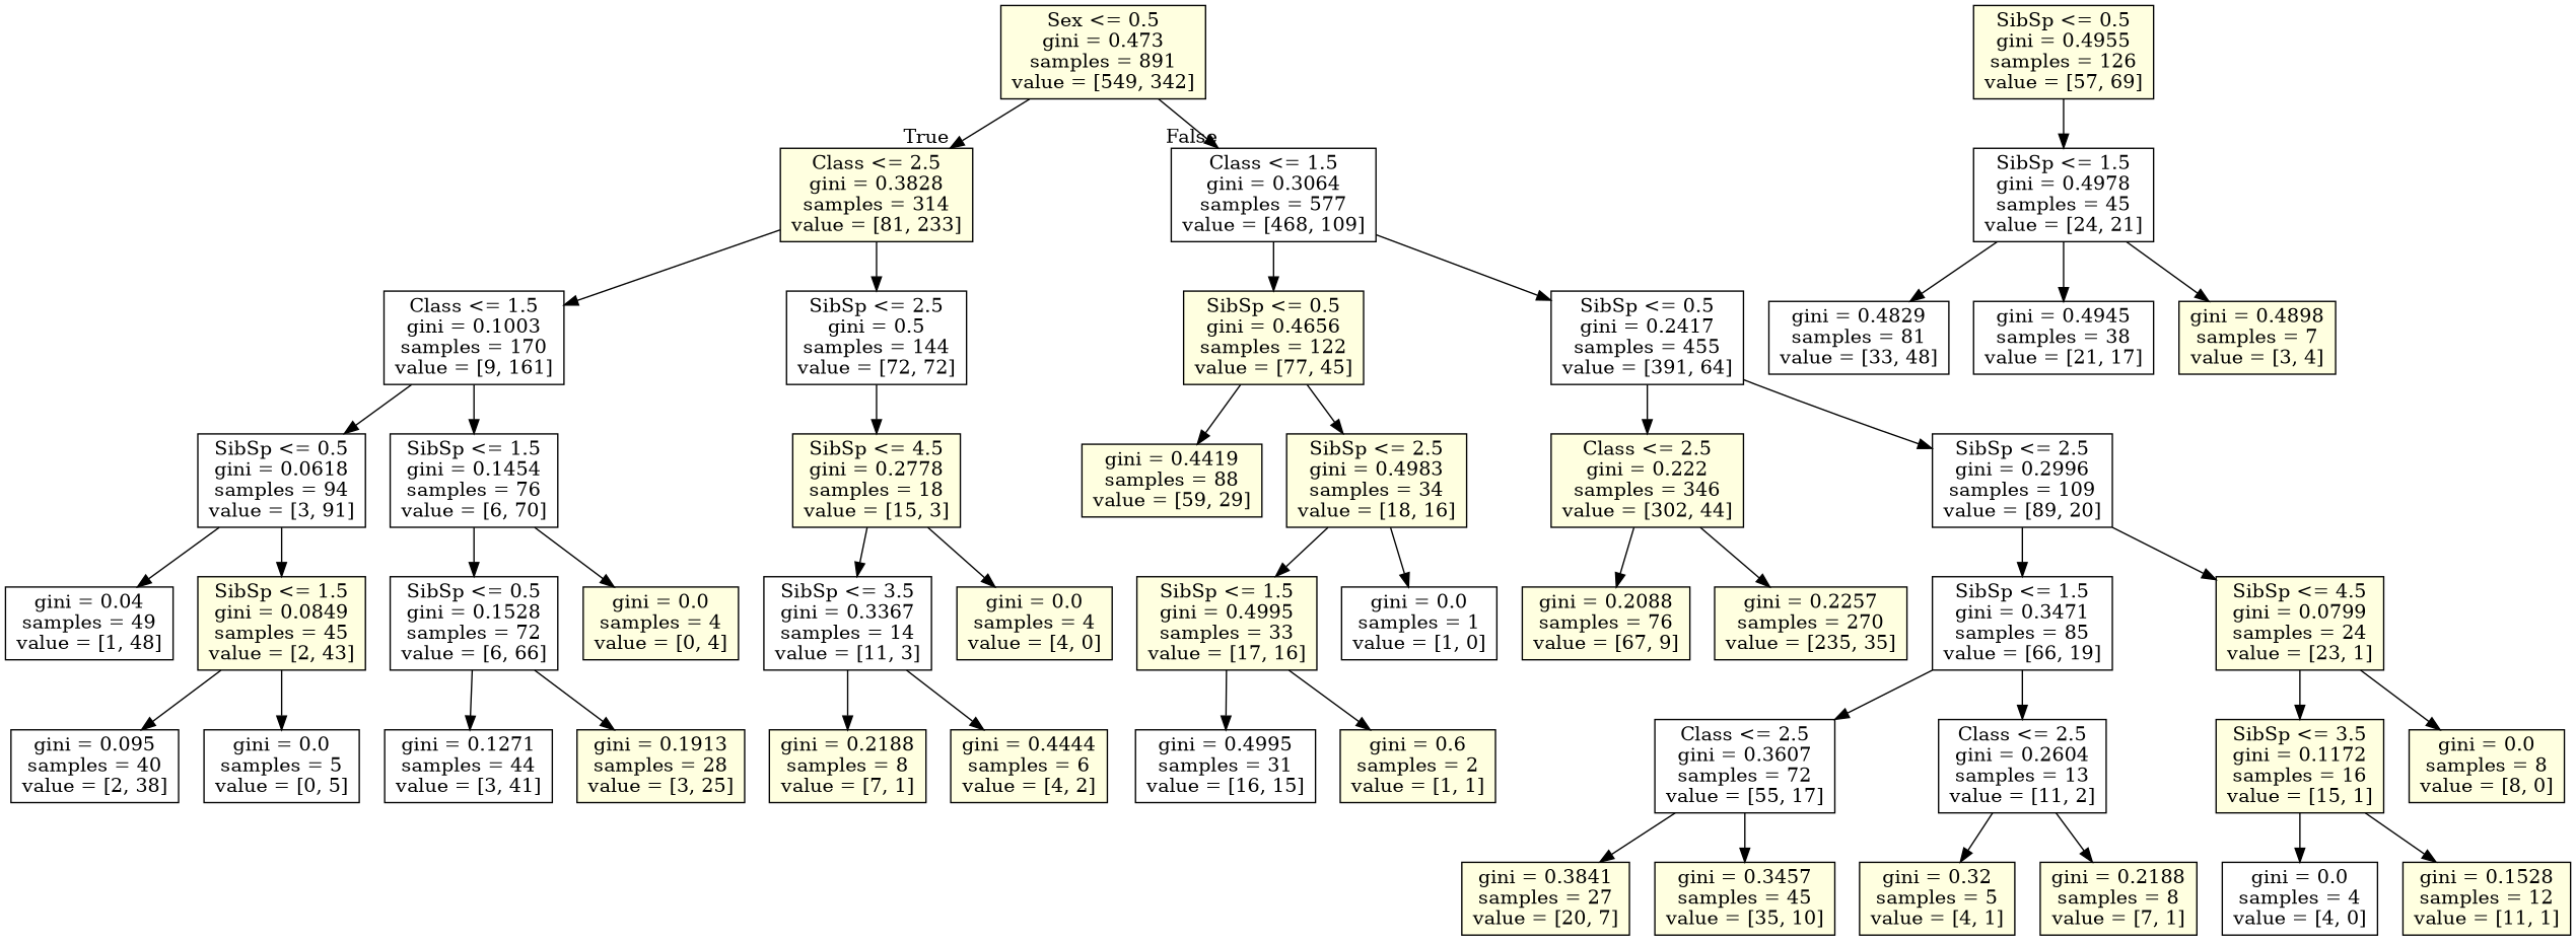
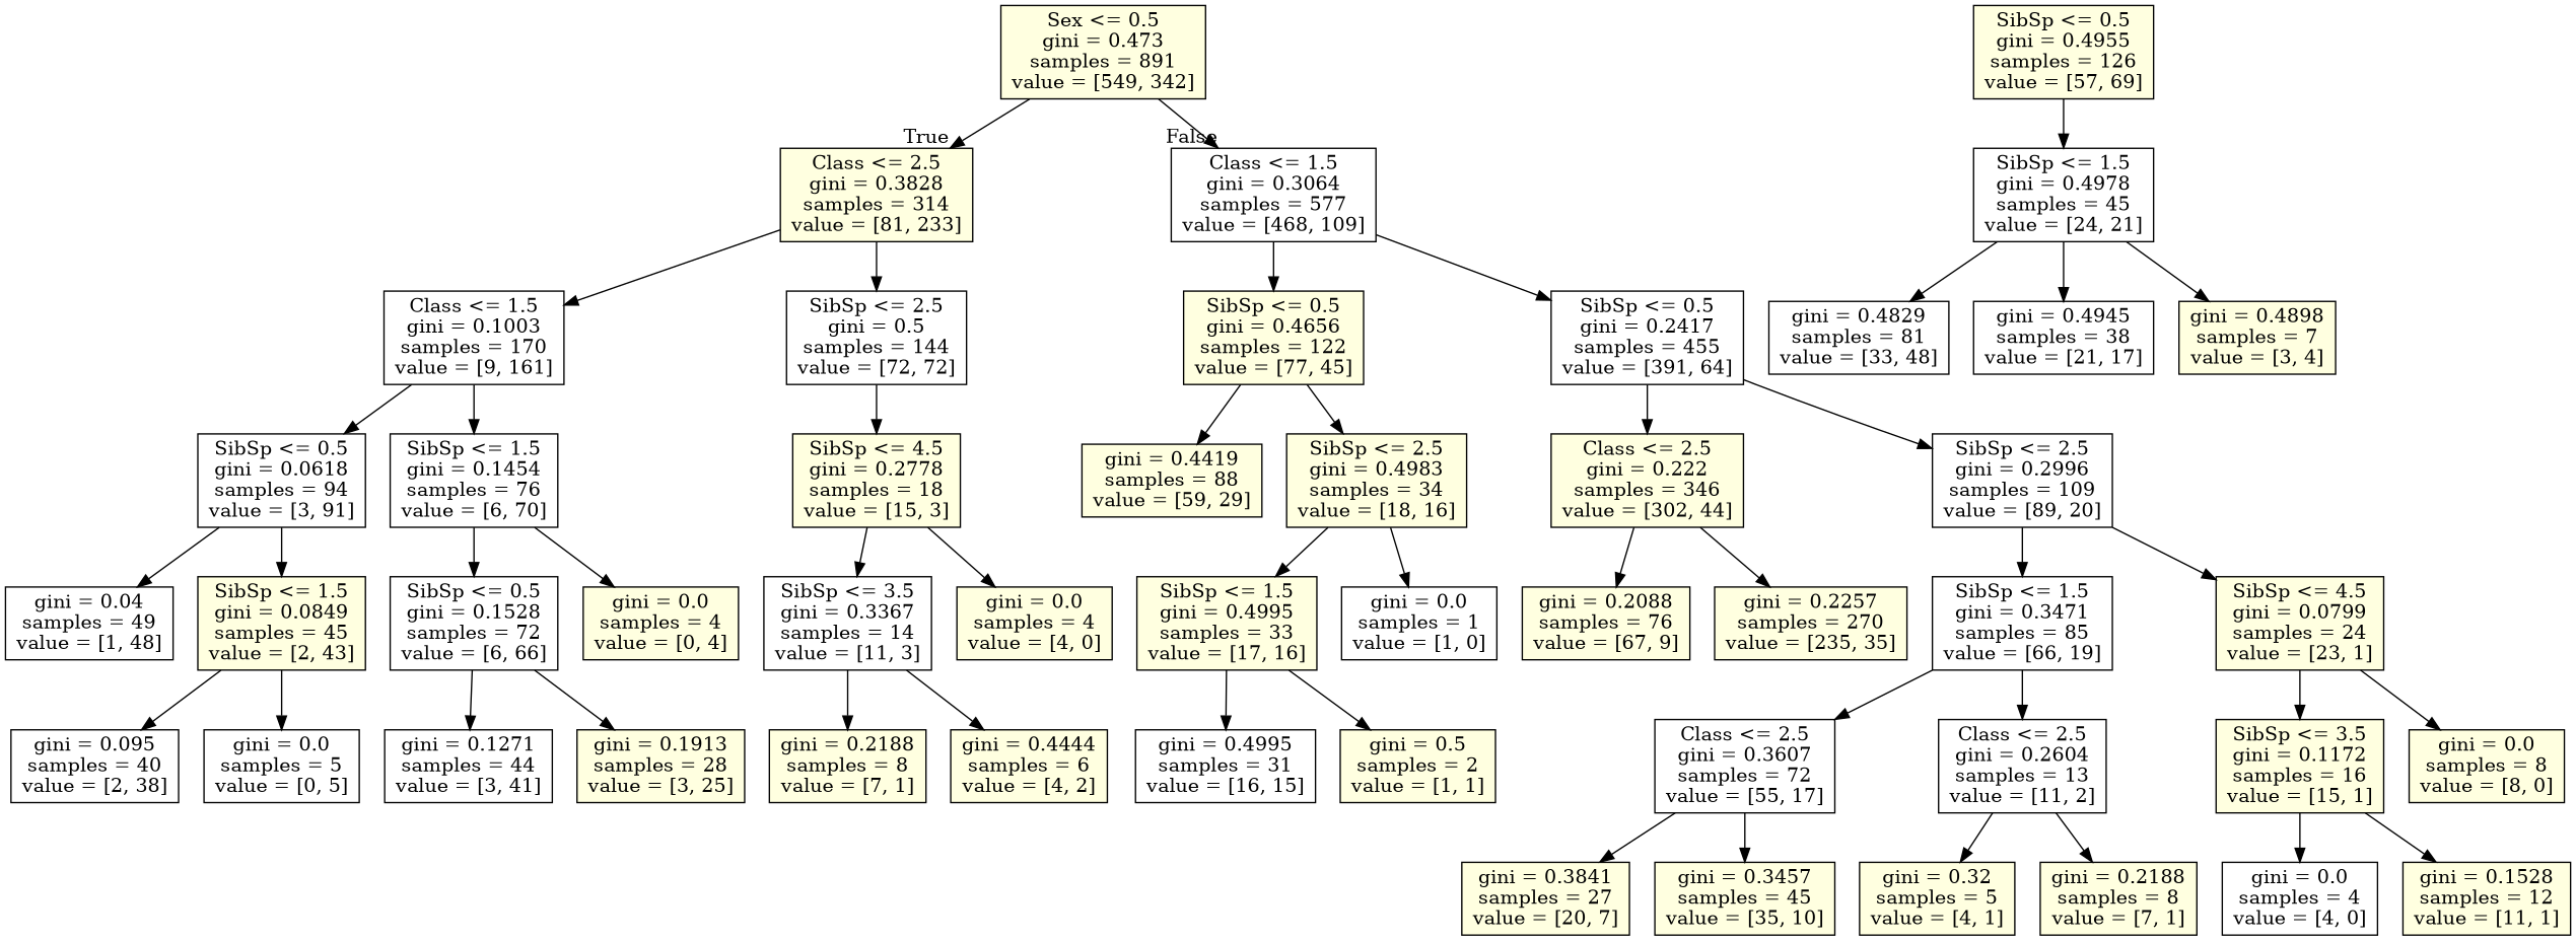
  digraph {
    node [color=black fillcolor=lightyellow shape=box style=filled]
    n1 [label="Sex <= 0.5\ngini = 0.473\nsamples = 891\nvalue = [549, 342]"]
    n2 [label="Class <= 2.5\ngini = 0.3828\nsamples = 314\nvalue = [81, 233]"]
    n3 [fillcolor=white label="Class <= 1.5\ngini = 0.3064\nsamples = 577\nvalue = [468, 109]"]
    n4 [fillcolor=white label="Class <= 1.5\ngini = 0.1003\nsamples = 170\nvalue = [9, 161]"]
    n5 [fillcolor=white label="SibSp <= 2.5\ngini = 0.5\nsamples = 144\nvalue = [72, 72]"]
    n6 [label="SibSp <= 0.5\ngini = 0.4656\nsamples = 122\nvalue = [77, 45]"]
    n7 [fillcolor=white label="SibSp <= 0.5\ngini = 0.2417\nsamples = 455\nvalue = [391, 64]"]
    n8 [fillcolor=white label="SibSp <= 0.5\ngini = 0.0618\nsamples = 94\nvalue = [3, 91]"]
    n9 [fillcolor=white label="SibSp <= 1.5\ngini = 0.1454\nsamples = 76\nvalue = [6, 70]"]
    n10 [label="SibSp <= 4.5\ngini = 0.2778\nsamples = 18\nvalue = [15, 3]"]
    n11 [fillcolor=white label="gini = 0.04\nsamples = 49\nvalue = [1, 48]"]
    n12 [label="SibSp <= 1.5\ngini = 0.0849\nsamples = 45\nvalue = [2, 43]"]
    n13 [fillcolor=white label="SibSp <= 0.5\ngini = 0.1528\nsamples = 72\nvalue = [6, 66]"]
    n14 [label="gini = 0.0\nsamples = 4\nvalue = [0, 4]"]
    n15 [fillcolor=white label="gini = 0.095\nsamples = 40\nvalue = [2, 38]"]
    n16 [fillcolor=white label="gini = 0.0\nsamples = 5\nvalue = [0, 5]"]
    n17 [fillcolor=white label="gini = 0.1271\nsamples = 44\nvalue = [3, 41]"]
    n18 [label="gini = 0.1913\nsamples = 28\nvalue = [3, 25]"]
    n19 [label="SibSp <= 0.5\ngini = 0.4955\nsamples = 126\nvalue = [57, 69]"]
    n20 [fillcolor=white label="SibSp <= 1.5\ngini = 0.4978\nsamples = 45\nvalue = [24, 21]"]
    n21 [fillcolor=white label="SibSp <= 3.5\ngini = 0.3367\nsamples = 14\nvalue = [11, 3]"]
    n22 [label="gini = 0.0\nsamples = 4\nvalue = [4, 0]"]
    n23 [fillcolor=white label="gini = 0.4829\nsamples = 81\nvalue = [33, 48]"]
    n24 [fillcolor=white label="gini = 0.4945\nsamples = 38\nvalue = [21, 17]"]
    n25 [label="gini = 0.4898\nsamples = 7\nvalue = [3, 4]"]
    n26 [label="gini = 0.2188\nsamples = 8\nvalue = [7, 1]"]
    n27 [label="gini = 0.4444\nsamples = 6\nvalue = [4, 2]"]
    n28 [label="gini = 0.4419\nsamples = 88\nvalue = [59, 29]"]
    n29 [label="SibSp <= 2.5\ngini = 0.4983\nsamples = 34\nvalue = [18, 16]"]
    n30 [label="Class <= 2.5\ngini = 0.222\nsamples = 346\nvalue = [302, 44]"]
    n31 [fillcolor=white label="SibSp <= 2.5\ngini = 0.2996\nsamples = 109\nvalue = [89, 20]"]
    n32 [label="SibSp <= 1.5\ngini = 0.4995\nsamples = 33\nvalue = [17, 16]"]
    n33 [fillcolor=white label="gini = 0.0\nsamples = 1\nvalue = [1, 0]"]
    n34 [fillcolor=white label="gini = 0.4995\nsamples = 31\nvalue = [16, 15]"]
-   n35 [label="gini = 0.6\nsamples = 2\nvalue = [1, 1]"]
+   n35 [label="gini = 0.5\nsamples = 2\nvalue = [1, 1]"]
    n36 [label="gini = 0.2088\nsamples = 76\nvalue = [67, 9]"]
    n37 [label="gini = 0.2257\nsamples = 270\nvalue = [235, 35]"]
    n38 [fillcolor=white label="SibSp <= 1.5\ngini = 0.3471\nsamples = 85\nvalue = [66, 19]"]
    n39 [label="SibSp <= 4.5\ngini = 0.0799\nsamples = 24\nvalue = [23, 1]"]
    n40 [fillcolor=white label="Class <= 2.5\ngini = 0.3607\nsamples = 72\nvalue = [55, 17]"]
    n41 [fillcolor=white label="Class <= 2.5\ngini = 0.2604\nsamples = 13\nvalue = [11, 2]"]
    n42 [label="SibSp <= 3.5\ngini = 0.1172\nsamples = 16\nvalue = [15, 1]"]
    n43 [label="gini = 0.0\nsamples = 8\nvalue = [8, 0]"]
    n44 [label="gini = 0.3841\nsamples = 27\nvalue = [20, 7]"]
    n45 [label="gini = 0.3457\nsamples = 45\nvalue = [35, 10]"]
    n46 [label="gini = 0.32\nsamples = 5\nvalue = [4, 1]"]
    n47 [label="gini = 0.2188\nsamples = 8\nvalue = [7, 1]"]
    n48 [fillcolor=white label="gini = 0.0\nsamples = 4\nvalue = [4, 0]"]
    n49 [label="gini = 0.1528\nsamples = 12\nvalue = [11, 1]"]
    n1 -> n2 [headlabel=True labelangle=45 labeldistance=2.5]
    n1 -> n3 [headlabel=False labelangle=-45 labeldistance=2.5]
    n2 -> n4
    n2 -> n5
    n3 -> n6
    n3 -> n7
    n4 -> n8
    n4 -> n9
    n5 -> n10
    n6 -> n28
    n6 -> n29
    n7 -> n30
    n7 -> n31
    n8 -> n11
    n8 -> n12
    n9 -> n13
    n9 -> n14
    n10 -> n21
    n10 -> n22
    n12 -> n15
    n12 -> n16
    n13 -> n17
    n13 -> n18
    n19 -> n20
    n20 -> n23
    n20 -> n24
    n20 -> n25
    n21 -> n26
    n21 -> n27
    n29 -> n32
    n29 -> n33
    n30 -> n36
    n30 -> n37
    n31 -> n38
    n31 -> n39
    n32 -> n34
    n32 -> n35
    n38 -> n40
    n38 -> n41
    n39 -> n42
    n39 -> n43
    n40 -> n44
    n40 -> n45
    n41 -> n46
    n41 -> n47
    n42 -> n48
    n42 -> n49
  }
